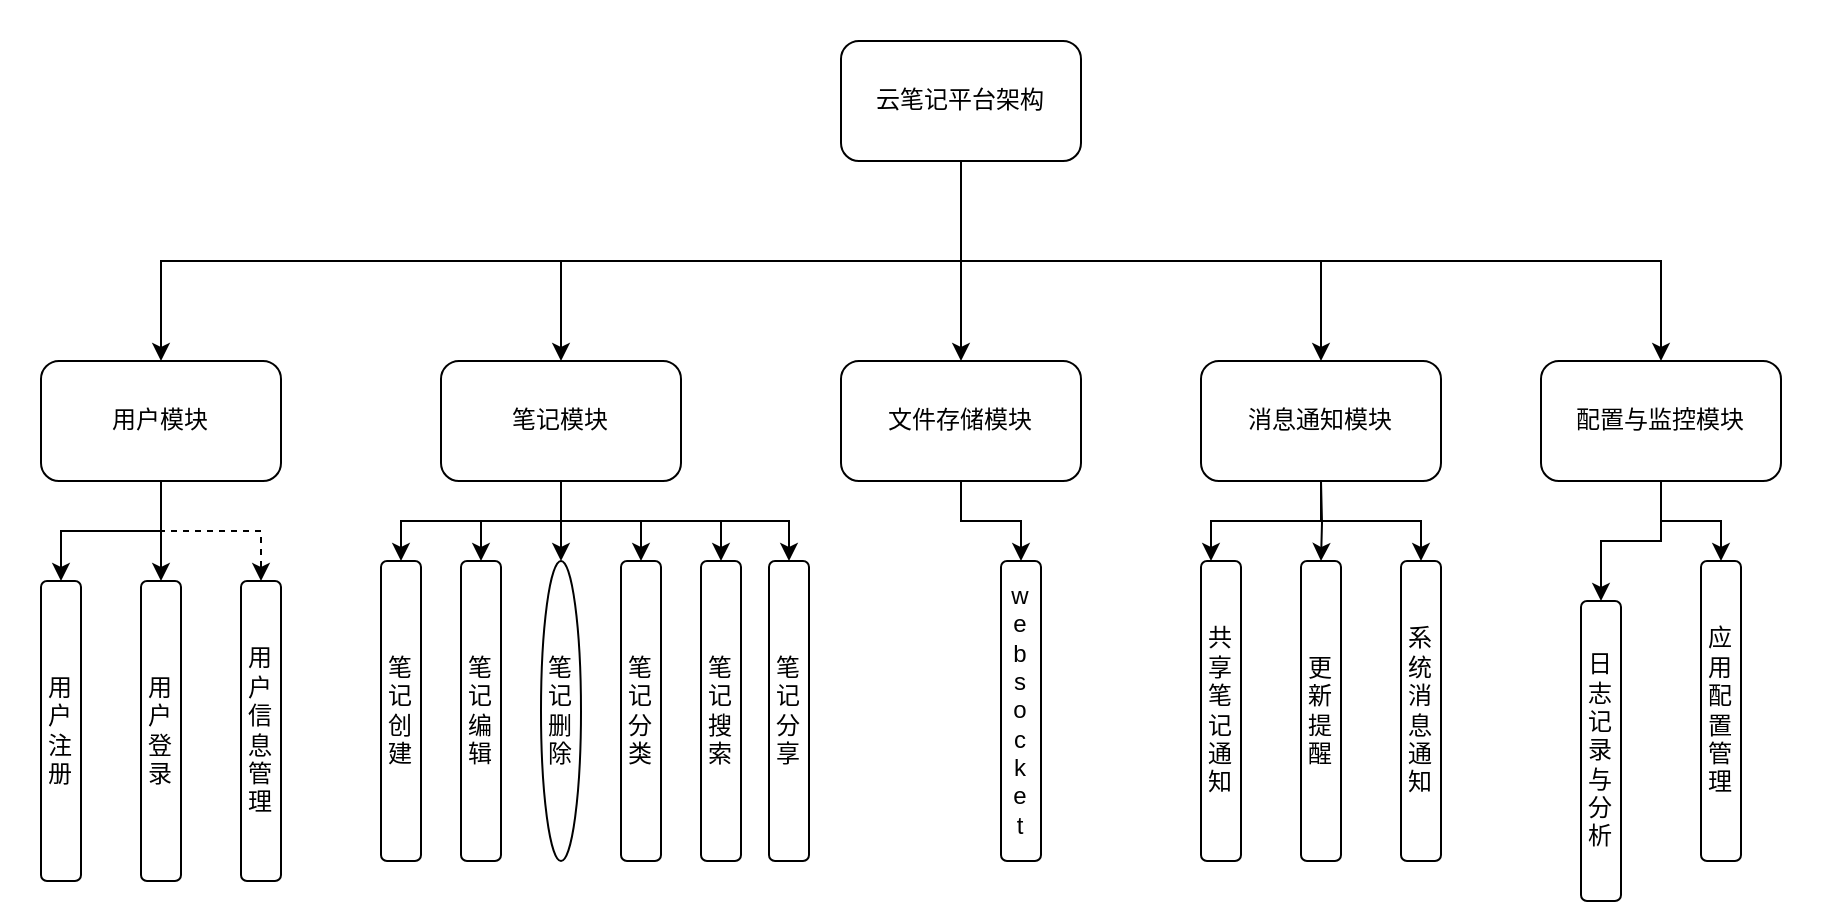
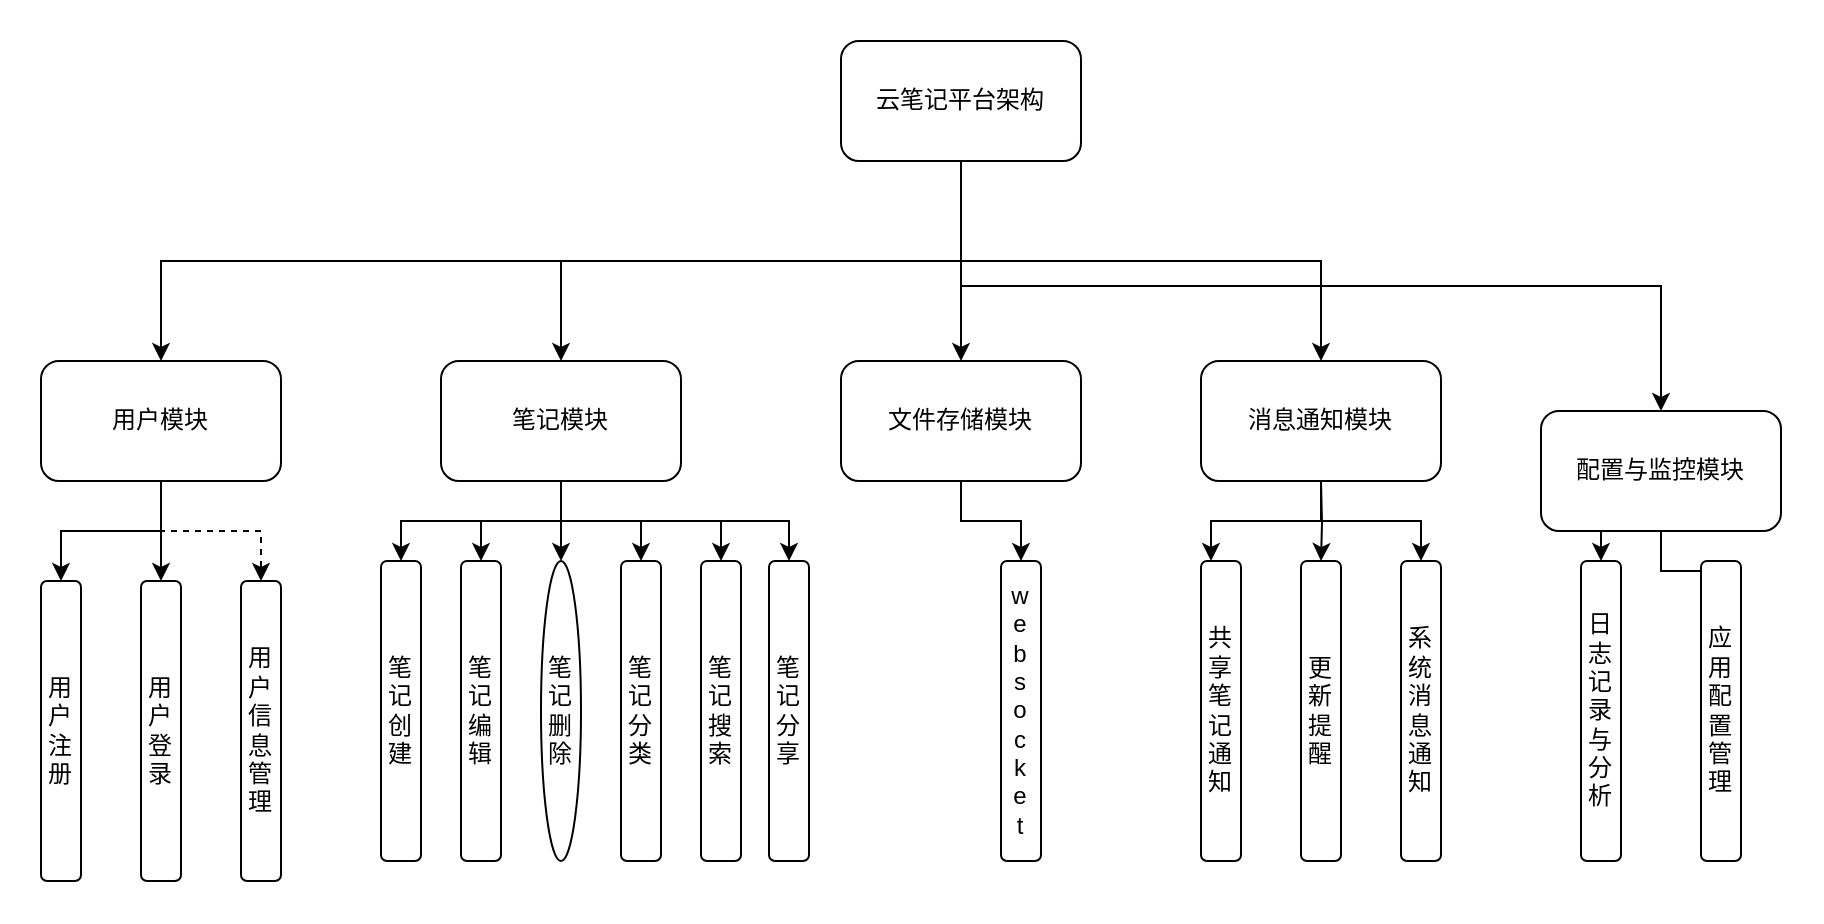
  <mxCell id="0" />
  <mxCell id="1" parent="0" />
  <mxCell id="2" style="edgeStyle=orthogonalEdgeStyle;rounded=0;orthogonalLoop=1;jettySize=auto;html=1;exitX=0.5;exitY=1;exitDx=0;exitDy=0;" edge="1" parent="1" source="7" target="11"><mxGeometry relative="1" as="geometry" /></mxCell>
  <mxCell id="3" style="edgeStyle=orthogonalEdgeStyle;rounded=0;orthogonalLoop=1;jettySize=auto;html=1;exitX=0.5;exitY=1;exitDx=0;exitDy=0;" edge="1" parent="1" source="7" target="18"><mxGeometry relative="1" as="geometry" /></mxCell>
  <mxCell id="4" style="edgeStyle=orthogonalEdgeStyle;rounded=0;orthogonalLoop=1;jettySize=auto;html=1;exitX=0.5;exitY=1;exitDx=0;exitDy=0;" edge="1" parent="1" source="7" target="20"><mxGeometry relative="1" as="geometry" /></mxCell>
  <mxCell id="5" style="edgeStyle=orthogonalEdgeStyle;rounded=0;orthogonalLoop=1;jettySize=auto;html=1;exitX=0.5;exitY=1;exitDx=0;exitDy=0;" edge="1" parent="1" source="7" target="23"><mxGeometry relative="1" as="geometry" /></mxCell>
  <mxCell id="6" style="edgeStyle=orthogonalEdgeStyle;rounded=0;orthogonalLoop=1;jettySize=auto;html=1;exitX=0.5;exitY=1;exitDx=0;exitDy=0;" edge="1" parent="1" source="7" target="26"><mxGeometry relative="1" as="geometry" /></mxCell>
  <mxCell id="7" value="云笔记平台架构" style="rounded=1;whiteSpace=wrap;html=1;" vertex="1" parent="1"><mxGeometry x="420" y="20" width="120" height="60" as="geometry" /></mxCell>
  <mxCell id="8" style="edgeStyle=orthogonalEdgeStyle;rounded=0;orthogonalLoop=1;jettySize=auto;html=1;exitX=0.5;exitY=1;exitDx=0;exitDy=0;entryX=0.5;entryY=0;entryDx=0;entryDy=0;" edge="1" parent="1" source="11" target="27"><mxGeometry relative="1" as="geometry" /></mxCell>
  <mxCell id="9" style="edgeStyle=orthogonalEdgeStyle;rounded=0;orthogonalLoop=1;jettySize=auto;html=1;exitX=0.5;exitY=1;exitDx=0;exitDy=0;entryX=0.5;entryY=0;entryDx=0;entryDy=0;" edge="1" parent="1" source="11" target="28"><mxGeometry relative="1" as="geometry" /></mxCell>
  <mxCell id="10" style="edgeStyle=orthogonalEdgeStyle;rounded=0;orthogonalLoop=1;jettySize=auto;html=1;exitX=0.5;exitY=1;exitDx=0;exitDy=0;entryX=0.5;entryY=0;entryDx=0;entryDy=0;dashed=1;" edge="1" parent="1" source="11" target="35"><mxGeometry relative="1" as="geometry" /></mxCell>
  <mxCell id="11" value="用户模块" style="rounded=1;whiteSpace=wrap;html=1;" vertex="1" parent="1"><mxGeometry x="20" y="180" width="120" height="60" as="geometry" /></mxCell>
  <mxCell id="12" style="edgeStyle=orthogonalEdgeStyle;rounded=0;orthogonalLoop=1;jettySize=auto;html=1;exitX=0.5;exitY=1;exitDx=0;exitDy=0;entryX=0.5;entryY=0;entryDx=0;entryDy=0;" edge="1" parent="1" source="18" target="34"><mxGeometry relative="1" as="geometry" /></mxCell>
  <mxCell id="13" style="edgeStyle=orthogonalEdgeStyle;rounded=0;orthogonalLoop=1;jettySize=auto;html=1;exitX=0.5;exitY=1;exitDx=0;exitDy=0;" edge="1" parent="1" source="18" target="33"><mxGeometry relative="1" as="geometry" /></mxCell>
  <mxCell id="14" style="edgeStyle=orthogonalEdgeStyle;rounded=0;orthogonalLoop=1;jettySize=auto;html=1;exitX=0.5;exitY=1;exitDx=0;exitDy=0;" edge="1" parent="1" source="18" target="32"><mxGeometry relative="1" as="geometry" /></mxCell>
  <mxCell id="15" style="edgeStyle=orthogonalEdgeStyle;rounded=0;orthogonalLoop=1;jettySize=auto;html=1;exitX=0.5;exitY=1;exitDx=0;exitDy=0;" edge="1" parent="1" source="18" target="31"><mxGeometry relative="1" as="geometry" /></mxCell>
  <mxCell id="16" style="edgeStyle=orthogonalEdgeStyle;rounded=0;orthogonalLoop=1;jettySize=auto;html=1;exitX=0.5;exitY=1;exitDx=0;exitDy=0;entryX=0.5;entryY=0;entryDx=0;entryDy=0;" edge="1" parent="1" source="18" target="29"><mxGeometry relative="1" as="geometry" /></mxCell>
  <mxCell id="17" style="edgeStyle=orthogonalEdgeStyle;rounded=0;orthogonalLoop=1;jettySize=auto;html=1;exitX=0.5;exitY=1;exitDx=0;exitDy=0;entryX=0.5;entryY=0;entryDx=0;entryDy=0;" edge="1" parent="1" source="18" target="30"><mxGeometry relative="1" as="geometry" /></mxCell>
  <mxCell id="18" value="笔记模块&lt;span style=&quot;color: rgba(0, 0, 0, 0); font-family: monospace; font-size: 0px; text-align: start; text-wrap: nowrap;&quot;&gt;%3CmxGraphModel%3E%3Croot%3E%3CmxCell%20id%3D%220%22%2F%3E%3CmxCell%20id%3D%221%22%20parent%3D%220%22%2F%3E%3CmxCell%20id%3D%222%22%20value%3D%22%E7%94%A8%E6%88%B7%E6%A8%A1%E5%9D%97%22%20style%3D%22rounded%3D1%3BwhiteSpace%3Dwrap%3Bhtml%3D1%3B%22%20vertex%3D%221%22%20parent%3D%221%22%3E%3CmxGeometry%20x%3D%2250%22%20y%3D%22230%22%20width%3D%22120%22%20height%3D%2260%22%20as%3D%22geometry%22%2F%3E%3C%2FmxCell%3E%3C%2Froot%3E%3C%2FmxGraphModel%3E&lt;/span&gt;" style="rounded=1;whiteSpace=wrap;html=1;" vertex="1" parent="1"><mxGeometry x="220" y="180" width="120" height="60" as="geometry" /></mxCell>
  <mxCell id="19" style="edgeStyle=orthogonalEdgeStyle;rounded=0;orthogonalLoop=1;jettySize=auto;html=1;exitX=0.5;exitY=1;exitDx=0;exitDy=0;" edge="1" parent="1" source="20" target="36"><mxGeometry relative="1" as="geometry" /></mxCell>
  <mxCell id="20" value="文件存储模块" style="rounded=1;whiteSpace=wrap;html=1;" vertex="1" parent="1"><mxGeometry x="420" y="180" width="120" height="60" as="geometry" /></mxCell>
  <mxCell id="21" style="edgeStyle=orthogonalEdgeStyle;rounded=0;orthogonalLoop=1;jettySize=auto;html=1;exitX=0.5;exitY=1;exitDx=0;exitDy=0;entryX=0.25;entryY=0;entryDx=0;entryDy=0;" edge="1" parent="1" source="23" target="38"><mxGeometry relative="1" as="geometry" /></mxCell>
  <mxCell id="22" style="edgeStyle=orthogonalEdgeStyle;rounded=0;orthogonalLoop=1;jettySize=auto;html=1;exitX=0.5;exitY=1;exitDx=0;exitDy=0;" edge="1" parent="1" source="23" target="40"><mxGeometry relative="1" as="geometry" /></mxCell>
  <mxCell id="23" value="消息通知模块" style="rounded=1;whiteSpace=wrap;html=1;" vertex="1" parent="1"><mxGeometry x="600" y="180" width="120" height="60" as="geometry" /></mxCell>
  <mxCell id="24" style="edgeStyle=orthogonalEdgeStyle;rounded=0;orthogonalLoop=1;jettySize=auto;html=1;exitX=0.5;exitY=1;exitDx=0;exitDy=0;entryX=0.5;entryY=0;entryDx=0;entryDy=0;" edge="1" parent="1" source="26" target="41"><mxGeometry relative="1" as="geometry" /></mxCell>
  <mxCell id="25" style="edgeStyle=orthogonalEdgeStyle;rounded=0;orthogonalLoop=1;jettySize=auto;html=1;exitX=0.5;exitY=1;exitDx=0;exitDy=0;" edge="1" parent="1" source="26" target="42"><mxGeometry relative="1" as="geometry" /></mxCell>
- <mxCell id="26" value="配置与监控模块" style="rounded=1;whiteSpace=wrap;html=1;" vertex="1" parent="1"><mxGeometry x="770" y="180" width="120" height="60" as="geometry" /></mxCell>
+ <mxCell id="26" value="配置与监控模块" style="rounded=1;whiteSpace=wrap;html=1;" vertex="1" parent="1"><mxGeometry x="770" y="205" width="120" height="60" as="geometry" /></mxCell>
  <mxCell id="27" value="用户注册" style="rounded=1;whiteSpace=wrap;html=1;" vertex="1" parent="1"><mxGeometry x="20" y="290" width="20" height="150" as="geometry" /></mxCell>
  <mxCell id="28" value="用户登录" style="rounded=1;whiteSpace=wrap;html=1;" vertex="1" parent="1"><mxGeometry x="70" y="290" width="20" height="150" as="geometry" /></mxCell>
  <mxCell id="29" value="笔记搜索" style="rounded=1;whiteSpace=wrap;html=1;" vertex="1" parent="1"><mxGeometry x="350" y="280" width="20" height="150" as="geometry" /></mxCell>
  <mxCell id="30" value="笔记分享" style="rounded=1;whiteSpace=wrap;html=1;" vertex="1" parent="1"><mxGeometry x="384" y="280" width="20" height="150" as="geometry" /></mxCell>
  <mxCell id="31" value="笔记分类" style="rounded=1;whiteSpace=wrap;html=1;" vertex="1" parent="1"><mxGeometry x="310" y="280" width="20" height="150" as="geometry" /></mxCell>
  <mxCell id="32" value="笔记删除" style="ellipse;whiteSpace=wrap;html=1;" vertex="1" parent="1"><mxGeometry x="270" y="280" width="20" height="150" as="geometry" /></mxCell>
  <mxCell id="33" value="笔记编辑" style="rounded=1;whiteSpace=wrap;html=1;" vertex="1" parent="1"><mxGeometry x="230" y="280" width="20" height="150" as="geometry" /></mxCell>
  <mxCell id="34" value="笔记创建" style="rounded=1;whiteSpace=wrap;html=1;" vertex="1" parent="1"><mxGeometry x="190" y="280" width="20" height="150" as="geometry" /></mxCell>
  <mxCell id="35" value="用户信息管理" style="rounded=1;whiteSpace=wrap;html=1;" vertex="1" parent="1"><mxGeometry x="120" y="290" width="20" height="150" as="geometry" /></mxCell>
  <mxCell id="36" value="w&lt;div&gt;e&lt;/div&gt;&lt;div&gt;b&lt;/div&gt;&lt;div&gt;s&lt;/div&gt;&lt;div&gt;o&lt;/div&gt;&lt;div&gt;c&lt;/div&gt;&lt;div&gt;k&lt;/div&gt;&lt;div&gt;e&lt;/div&gt;&lt;div&gt;t&lt;/div&gt;" style="rounded=1;whiteSpace=wrap;html=1;" vertex="1" parent="1"><mxGeometry x="500" y="280" width="20" height="150" as="geometry" /></mxCell>
  <mxCell id="37" style="edgeStyle=orthogonalEdgeStyle;rounded=0;orthogonalLoop=1;jettySize=auto;html=1;exitX=0.5;exitY=1;exitDx=0;exitDy=0;entryX=0.5;entryY=0;entryDx=0;entryDy=0;" edge="1" parent="1" target="39"><mxGeometry relative="1" as="geometry"><mxPoint x="660" y="240" as="sourcePoint" /></mxGeometry></mxCell>
  <mxCell id="38" value="共享笔记通知" style="rounded=1;whiteSpace=wrap;html=1;" vertex="1" parent="1"><mxGeometry x="600" y="280" width="20" height="150" as="geometry" /></mxCell>
  <mxCell id="39" value="更新提醒" style="rounded=1;whiteSpace=wrap;html=1;" vertex="1" parent="1"><mxGeometry x="650" y="280" width="20" height="150" as="geometry" /></mxCell>
  <mxCell id="40" value="系统消息通知" style="rounded=1;whiteSpace=wrap;html=1;" vertex="1" parent="1"><mxGeometry x="700" y="280" width="20" height="150" as="geometry" /></mxCell>
- <mxCell id="41" value="日志记录与分析" style="rounded=1;whiteSpace=wrap;html=1;" vertex="1" parent="1"><mxGeometry x="790" y="300" width="20" height="150" as="geometry" /></mxCell>
+ <mxCell id="41" value="日志记录与分析" style="rounded=1;whiteSpace=wrap;html=1;" vertex="1" parent="1"><mxGeometry x="790" y="280" width="20" height="150" as="geometry" /></mxCell>
  <mxCell id="42" value="应用配置管理" style="rounded=1;whiteSpace=wrap;html=1;" vertex="1" parent="1"><mxGeometry x="850" y="280" width="20" height="150" as="geometry" /></mxCell>
